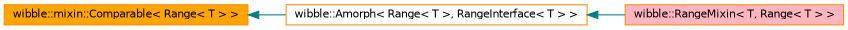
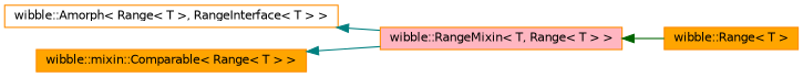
  digraph {
    rankdir=LR
    node [color=darkorange fillcolor=orange fontname=Helvetica fontsize=10 shape=record style=filled]
    edge [color=teal dir=back fontname=Helvetica fontsize=10 labelfontname=Helvetica labelfontsize=10 style=solid]
+   n1 [fontcolor=black height=0.2 label="wibble::Range\< T \>" width=0.4]
    n2 [fillcolor=white height=0.2 label="wibble::Amorph\< Range\< T \>, RangeInterface\< T \> \>" width=0.4]
    n3 [fillcolor=lightpink height=0.2 label="wibble::RangeMixin\< T, Range\< T \> \>" width=0.4]
    n4 [height=0.2 label="wibble::mixin::Comparable\< Range\< T \> \>" width=0.4]
    n2 -> n3
-   n4 -> n2
+   n3 -> n1 [color=darkgreen]
+   n4 -> n3
  }
